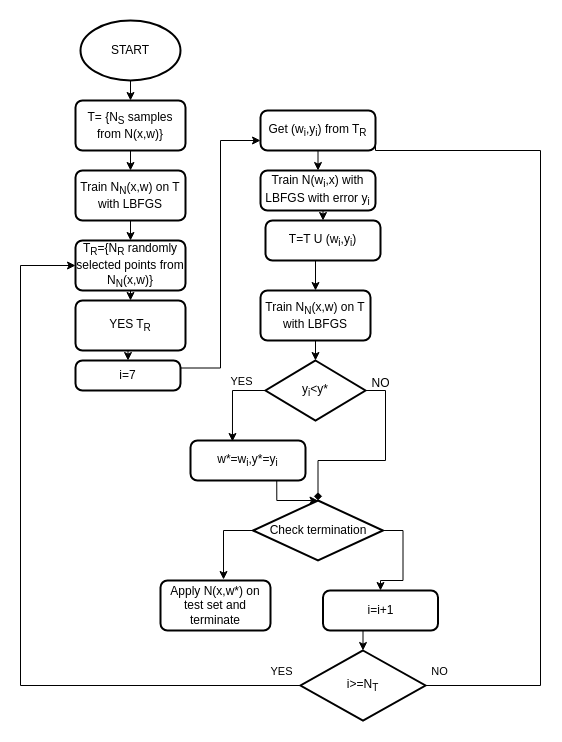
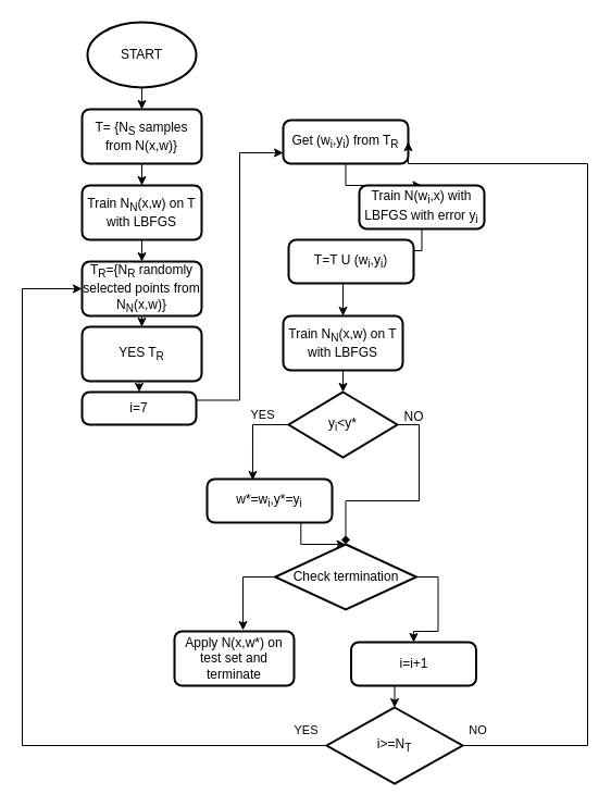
  <mxCell id="0" />
  <mxCell id="1" parent="0" />
  <mxCell id="2" style="edgeStyle=orthogonalEdgeStyle;rounded=0;orthogonalLoop=1;jettySize=auto;html=1;exitX=0.5;exitY=1;exitDx=0;exitDy=0;exitPerimeter=0;entryX=0.5;entryY=0;entryDx=0;entryDy=0;" parent="1" source="3" target="5" edge="1"><mxGeometry relative="1" as="geometry" /></mxCell>
  <mxCell id="3" value="START" style="strokeWidth=2;html=1;shape=mxgraph.flowchart.start_1;whiteSpace=wrap;" parent="1" vertex="1"><mxGeometry x="80" y="20" width="100" height="60" as="geometry" /></mxCell>
  <mxCell id="4" style="edgeStyle=orthogonalEdgeStyle;rounded=0;orthogonalLoop=1;jettySize=auto;html=1;exitX=0.5;exitY=1;exitDx=0;exitDy=0;entryX=0.5;entryY=0;entryDx=0;entryDy=0;" parent="1" source="5" target="7" edge="1"><mxGeometry relative="1" as="geometry" /></mxCell>
  <mxCell id="5" value="T= {N&lt;sub&gt;S&lt;/sub&gt; samples from N(x,w)}" style="rounded=1;whiteSpace=wrap;html=1;absoluteArcSize=1;arcSize=14;strokeWidth=2;" parent="1" vertex="1"><mxGeometry x="75" y="100" width="110" height="50" as="geometry" /></mxCell>
  <mxCell id="6" style="edgeStyle=orthogonalEdgeStyle;rounded=0;orthogonalLoop=1;jettySize=auto;html=1;exitX=0.5;exitY=1;exitDx=0;exitDy=0;entryX=0.5;entryY=0;entryDx=0;entryDy=0;" parent="1" source="7" target="9" edge="1"><mxGeometry relative="1" as="geometry" /></mxCell>
  <mxCell id="7" value="&lt;div&gt;Train N&lt;sub&gt;N&lt;/sub&gt;(x,w) on T&lt;/div&gt;&lt;div&gt;with LBFGS&lt;br&gt;&lt;/div&gt;" style="rounded=1;whiteSpace=wrap;html=1;absoluteArcSize=1;arcSize=14;strokeWidth=2;" parent="1" vertex="1"><mxGeometry x="75" y="170" width="110" height="50" as="geometry" /></mxCell>
  <mxCell id="8" style="edgeStyle=orthogonalEdgeStyle;rounded=0;orthogonalLoop=1;jettySize=auto;html=1;exitX=0.5;exitY=1;exitDx=0;exitDy=0;entryX=0.5;entryY=0;entryDx=0;entryDy=0;" parent="1" source="9" target="11" edge="1"><mxGeometry relative="1" as="geometry" /></mxCell>
  <mxCell id="9" value="T&lt;sub&gt;R&lt;/sub&gt;={N&lt;sub&gt;R&lt;/sub&gt; randomly selected points from N&lt;sub&gt;N&lt;/sub&gt;(x,w)}" style="rounded=1;whiteSpace=wrap;html=1;absoluteArcSize=1;arcSize=14;strokeWidth=2;" parent="1" vertex="1"><mxGeometry x="75" y="240" width="110" height="50" as="geometry" /></mxCell>
  <mxCell id="10" style="edgeStyle=orthogonalEdgeStyle;rounded=0;orthogonalLoop=1;jettySize=auto;html=1;exitX=0.5;exitY=1;exitDx=0;exitDy=0;entryX=0.5;entryY=0;entryDx=0;entryDy=0;" parent="1" source="11" target="13" edge="1"><mxGeometry relative="1" as="geometry" /></mxCell>
  <mxCell id="11" value="YES T&lt;sub&gt;R&lt;/sub&gt;" style="rounded=1;whiteSpace=wrap;html=1;absoluteArcSize=1;arcSize=14;strokeWidth=2;" parent="1" vertex="1"><mxGeometry x="75" y="300" width="110" height="50" as="geometry" /></mxCell>
  <mxCell id="12" style="edgeStyle=orthogonalEdgeStyle;rounded=0;orthogonalLoop=1;jettySize=auto;html=1;exitX=1;exitY=0.25;exitDx=0;exitDy=0;entryX=0;entryY=0.75;entryDx=0;entryDy=0;" parent="1" source="13" target="15" edge="1"><mxGeometry relative="1" as="geometry" /></mxCell>
  <mxCell id="13" value="i=7" style="rounded=1;whiteSpace=wrap;html=1;absoluteArcSize=1;arcSize=14;strokeWidth=2;" parent="1" vertex="1"><mxGeometry x="75" y="360" width="105" height="30" as="geometry" /></mxCell>
  <mxCell id="14" style="edgeStyle=orthogonalEdgeStyle;rounded=0;orthogonalLoop=1;jettySize=auto;html=1;exitX=0.5;exitY=1;exitDx=0;exitDy=0;entryX=0.5;entryY=0;entryDx=0;entryDy=0;" parent="1" source="15" target="17" edge="1"><mxGeometry relative="1" as="geometry" /></mxCell>
  <mxCell id="15" value="Get (w&lt;sub&gt;i&lt;/sub&gt;,y&lt;sub&gt;i&lt;/sub&gt;) from T&lt;sub&gt;R&lt;/sub&gt;" style="rounded=1;whiteSpace=wrap;html=1;absoluteArcSize=1;arcSize=14;strokeWidth=2;" parent="1" vertex="1"><mxGeometry x="260" y="110" width="115" height="40" as="geometry" /></mxCell>
  <mxCell id="16" style="edgeStyle=orthogonalEdgeStyle;rounded=0;orthogonalLoop=1;jettySize=auto;html=1;exitX=0.5;exitY=1;exitDx=0;exitDy=0;entryX=0.5;entryY=0;entryDx=0;entryDy=0;" parent="1" source="17" target="19" edge="1"><mxGeometry relative="1" as="geometry" /></mxCell>
- <mxCell id="17" value="Train N(w&lt;sub&gt;i&lt;/sub&gt;,x) with LBFGS with error y&lt;sub&gt;i&lt;/sub&gt;" style="rounded=1;whiteSpace=wrap;html=1;absoluteArcSize=1;arcSize=14;strokeWidth=2;" parent="1" vertex="1"><mxGeometry x="260" y="170" width="115" height="40" as="geometry" /></mxCell>
+ <mxCell id="17" value="Train N(w&lt;sub&gt;i&lt;/sub&gt;,x) with LBFGS with error y&lt;sub&gt;i&lt;/sub&gt;" style="rounded=1;whiteSpace=wrap;html=1;absoluteArcSize=1;arcSize=14;strokeWidth=2;" parent="1" vertex="1"><mxGeometry x="330" y="170" width="115" height="40" as="geometry" /></mxCell>
  <mxCell id="18" style="edgeStyle=orthogonalEdgeStyle;rounded=0;orthogonalLoop=1;jettySize=auto;html=1;exitX=0.5;exitY=1;exitDx=0;exitDy=0;entryX=0.5;entryY=0;entryDx=0;entryDy=0;" parent="1" source="19" target="21" edge="1"><mxGeometry relative="1" as="geometry" /></mxCell>
  <mxCell id="19" value="T=T U (w&lt;sub&gt;i&lt;/sub&gt;,y&lt;sub&gt;i&lt;/sub&gt;)" style="rounded=1;whiteSpace=wrap;html=1;absoluteArcSize=1;arcSize=14;strokeWidth=2;" parent="1" vertex="1"><mxGeometry x="265" y="220" width="115" height="40" as="geometry" /></mxCell>
  <mxCell id="20" style="edgeStyle=orthogonalEdgeStyle;rounded=0;orthogonalLoop=1;jettySize=auto;html=1;exitX=0.5;exitY=1;exitDx=0;exitDy=0;entryX=0.5;entryY=0;entryDx=0;entryDy=0;entryPerimeter=0;" parent="1" source="21" target="25" edge="1"><mxGeometry relative="1" as="geometry" /></mxCell>
  <mxCell id="21" value="&lt;div&gt;Train N&lt;sub&gt;N&lt;/sub&gt;(x,w) on T&lt;/div&gt;&lt;div&gt;with LBFGS&lt;br&gt;&lt;/div&gt;" style="rounded=1;whiteSpace=wrap;html=1;absoluteArcSize=1;arcSize=14;strokeWidth=2;" parent="1" vertex="1"><mxGeometry x="260" y="290" width="110" height="50" as="geometry" /></mxCell>
  <mxCell id="22" style="edgeStyle=orthogonalEdgeStyle;rounded=0;orthogonalLoop=1;jettySize=auto;html=1;exitX=0;exitY=0.5;exitDx=0;exitDy=0;exitPerimeter=0;entryX=0.365;entryY=0.025;entryDx=0;entryDy=0;entryPerimeter=0;" parent="1" source="25" target="27" edge="1"><mxGeometry relative="1" as="geometry" /></mxCell>
  <mxCell id="23" value="YES" style="edgeLabel;html=1;align=center;verticalAlign=middle;resizable=0;points=[];" parent="22" vertex="1" connectable="0"><mxGeometry x="-0.333" y="2" relative="1" as="geometry"><mxPoint x="3" y="-12" as="offset" /></mxGeometry></mxCell>
  <mxCell id="24" style="edgeStyle=orthogonalEdgeStyle;rounded=0;orthogonalLoop=1;jettySize=auto;html=1;exitX=1;exitY=0.5;exitDx=0;exitDy=0;exitPerimeter=0;entryX=0.5;entryY=0;entryDx=0;entryDy=0;entryPerimeter=0;endArrow=diamond;" parent="1" source="25" target="31" edge="1"><mxGeometry relative="1" as="geometry"><mxPoint x="336.25" y="510" as="targetPoint" /></mxGeometry></mxCell>
  <mxCell id="25" value="y&lt;sub&gt;i&lt;/sub&gt;&amp;lt;y*" style="strokeWidth=2;html=1;shape=mxgraph.flowchart.decision;whiteSpace=wrap;" parent="1" vertex="1"><mxGeometry x="265" y="360" width="100" height="60" as="geometry" /></mxCell>
  <mxCell id="26" style="edgeStyle=orthogonalEdgeStyle;rounded=0;orthogonalLoop=1;jettySize=auto;html=1;exitX=0.75;exitY=1;exitDx=0;exitDy=0;entryX=0.5;entryY=0;entryDx=0;entryDy=0;" parent="1" source="27" target="31" edge="1"><mxGeometry relative="1" as="geometry"><mxPoint x="307.5" y="510" as="targetPoint" /></mxGeometry></mxCell>
  <mxCell id="27" value="w*=w&lt;sub&gt;i&lt;/sub&gt;,y*=y&lt;sub&gt;i&lt;/sub&gt;" style="rounded=1;whiteSpace=wrap;html=1;absoluteArcSize=1;arcSize=14;strokeWidth=2;" parent="1" vertex="1"><mxGeometry x="190" y="440" width="115" height="40" as="geometry" /></mxCell>
  <mxCell id="28" value="NO" style="text;html=1;align=center;verticalAlign=middle;resizable=0;points=[];autosize=1;strokeColor=none;fillColor=none;" parent="1" vertex="1"><mxGeometry x="360" y="368" width="40" height="30" as="geometry" /></mxCell>
  <mxCell id="29" style="edgeStyle=orthogonalEdgeStyle;rounded=0;orthogonalLoop=1;jettySize=auto;html=1;exitX=0;exitY=0.5;exitDx=0;exitDy=0;exitPerimeter=0;entryX=0.573;entryY=-0.02;entryDx=0;entryDy=0;entryPerimeter=0;" parent="1" source="31" target="32" edge="1"><mxGeometry relative="1" as="geometry" /></mxCell>
  <mxCell id="30" style="edgeStyle=orthogonalEdgeStyle;rounded=0;orthogonalLoop=1;jettySize=auto;html=1;exitX=1;exitY=0.5;exitDx=0;exitDy=0;exitPerimeter=0;entryX=0.5;entryY=0;entryDx=0;entryDy=0;" parent="1" source="31" target="34" edge="1"><mxGeometry relative="1" as="geometry" /></mxCell>
  <mxCell id="31" value="Check termination" style="strokeWidth=2;html=1;shape=mxgraph.flowchart.decision;whiteSpace=wrap;" parent="1" vertex="1"><mxGeometry x="252.5" y="500" width="130" height="60" as="geometry" /></mxCell>
  <mxCell id="32" value="Apply N(x,w*) on test set and terminate" style="rounded=1;whiteSpace=wrap;html=1;absoluteArcSize=1;arcSize=14;strokeWidth=2;" parent="1" vertex="1"><mxGeometry x="160" y="580" width="110" height="50" as="geometry" /></mxCell>
  <mxCell id="33" style="edgeStyle=orthogonalEdgeStyle;rounded=0;orthogonalLoop=1;jettySize=auto;html=1;exitX=0.5;exitY=1;exitDx=0;exitDy=0;entryX=0.5;entryY=0;entryDx=0;entryDy=0;entryPerimeter=0;" parent="1" source="34" target="39" edge="1"><mxGeometry relative="1" as="geometry" /></mxCell>
  <mxCell id="34" value="i=i+1" style="rounded=1;whiteSpace=wrap;html=1;absoluteArcSize=1;arcSize=14;strokeWidth=2;" parent="1" vertex="1"><mxGeometry x="322.5" y="590" width="115" height="40" as="geometry" /></mxCell>
- <mxCell id="35" style="edgeStyle=orthogonalEdgeStyle;rounded=0;orthogonalLoop=1;jettySize=auto;html=1;exitX=1;exitY=0.5;exitDx=0;exitDy=0;exitPerimeter=0;entryX=1;entryY=0.5;entryDx=0;entryDy=0;endArrow=none;" parent="1" source="39" target="15" edge="1"><mxGeometry relative="1" as="geometry"><mxPoint x="450" y="130" as="targetPoint" /><Array as="points"><mxPoint x="540" y="685" /><mxPoint x="540" y="150" /><mxPoint x="375" y="150" /></Array></mxGeometry></mxCell>
+ <mxCell id="35" style="edgeStyle=orthogonalEdgeStyle;rounded=0;orthogonalLoop=1;jettySize=auto;html=1;exitX=1;exitY=0.5;exitDx=0;exitDy=0;exitPerimeter=0;entryX=1;entryY=0.5;entryDx=0;entryDy=0;" parent="1" source="39" target="15" edge="1"><mxGeometry relative="1" as="geometry"><mxPoint x="450" y="130" as="targetPoint" /><Array as="points"><mxPoint x="540" y="685" /><mxPoint x="540" y="150" /><mxPoint x="375" y="150" /></Array></mxGeometry></mxCell>
  <mxCell id="36" value="NO" style="edgeLabel;html=1;align=center;verticalAlign=middle;resizable=0;points=[];" parent="35" vertex="1" connectable="0"><mxGeometry x="-0.967" y="1" relative="1" as="geometry"><mxPoint x="-1" y="-14" as="offset" /></mxGeometry></mxCell>
  <mxCell id="37" style="edgeStyle=orthogonalEdgeStyle;rounded=0;orthogonalLoop=1;jettySize=auto;html=1;exitX=0;exitY=0.5;exitDx=0;exitDy=0;exitPerimeter=0;entryX=0;entryY=0.5;entryDx=0;entryDy=0;" parent="1" source="39" target="9" edge="1"><mxGeometry relative="1" as="geometry"><Array as="points"><mxPoint x="20" y="685" /><mxPoint x="20" y="265" /></Array></mxGeometry></mxCell>
  <mxCell id="38" value="YES" style="edgeLabel;html=1;align=center;verticalAlign=middle;resizable=0;points=[];" parent="37" vertex="1" connectable="0"><mxGeometry x="-0.91" relative="1" as="geometry"><mxPoint x="14" y="-15" as="offset" /></mxGeometry></mxCell>
  <mxCell id="39" value="i&amp;gt;=N&lt;sub&gt;T&lt;/sub&gt;" style="strokeWidth=2;html=1;shape=mxgraph.flowchart.decision;whiteSpace=wrap;" parent="1" vertex="1"><mxGeometry x="300" y="650" width="125" height="70" as="geometry" /></mxCell>
